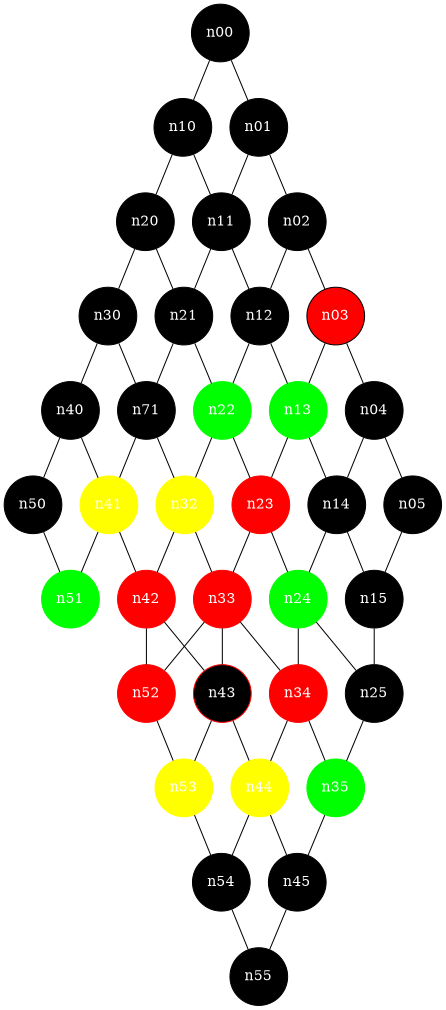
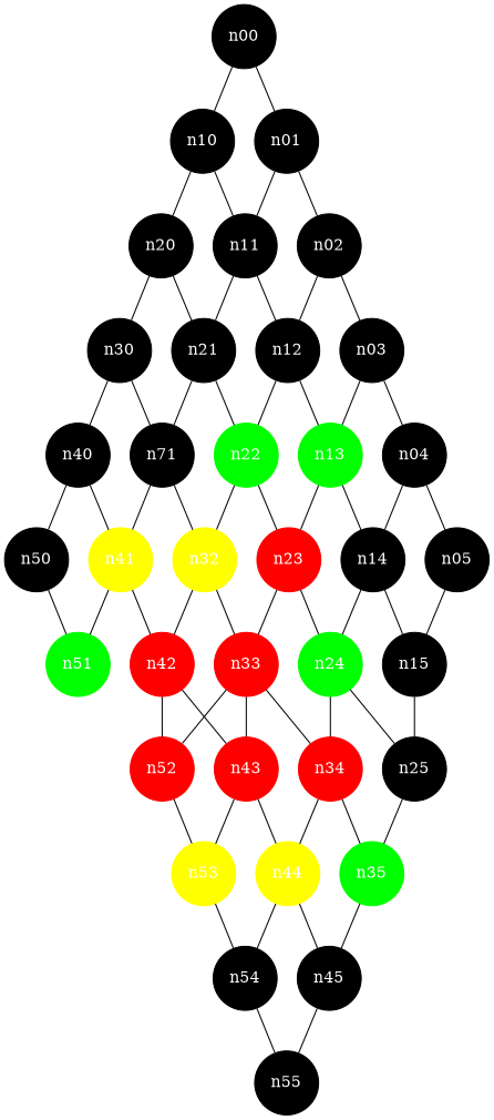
  graph {
    node [color=black fontcolor=white shape=circle style=filled]
    n00
    n10
    n01
    n20
    n11
    n02
    n30
    n21
    n12
    n40
    n31 [label=n71]
    n22 [color=green]
    n50
    n41 [color=yellow]
    n32 [color=yellow]
    n51 [color=green]
    n42 [color=red]
-   n03 [fillcolor=red]
+   n03
    n13 [color=green]
    n23 [color=red]
    n33 [color=red]
    n52 [color=red]
-   n43 [color=red fillcolor=black]
+   n43 [color=red]
    n53 [color=yellow]
    n04
    n14
    n24 [color=green]
    n34 [color=red]
    n44 [color=yellow]
    n54
    n05
    n15
    n25
    n35 [color=green]
    n45
    n55
    n00 -- n10
    n00 -- n01
    n10 -- n20
    n10 -- n11
    n01 -- n11
    n01 -- n02
    n20 -- n30
    n20 -- n21
    n11 -- n21
    n11 -- n12
    n02 -- n12
    n02 -- n03
    n30 -- n40
    n30 -- n31
    n21 -- n31
    n21 -- n22
    n12 -- n22
    n12 -- n13
    n40 -- n50
    n40 -- n41
    n31 -- n41
    n31 -- n32
    n22 -- n32
    n22 -- n23
    n50 -- n51
    n41 -- n51
    n41 -- n42
    n32 -- n42
    n32 -- n33
    n42 -- n52
    n42 -- n43
    n03 -- n13
    n03 -- n04
    n13 -- n23
    n13 -- n14
    n23 -- n33
    n23 -- n24
    n33 -- n52
    n33 -- n43
    n33 -- n34
    n52 -- n53
    n43 -- n53
    n43 -- n44
    n53 -- n54
    n04 -- n14
    n04 -- n05
    n14 -- n24
    n14 -- n15
    n24 -- n34
    n24 -- n25
    n34 -- n44
    n34 -- n35
    n44 -- n54
    n44 -- n45
    n54 -- n55
    n05 -- n15
    n15 -- n25
    n25 -- n35
    n35 -- n45
    n45 -- n55
  }
